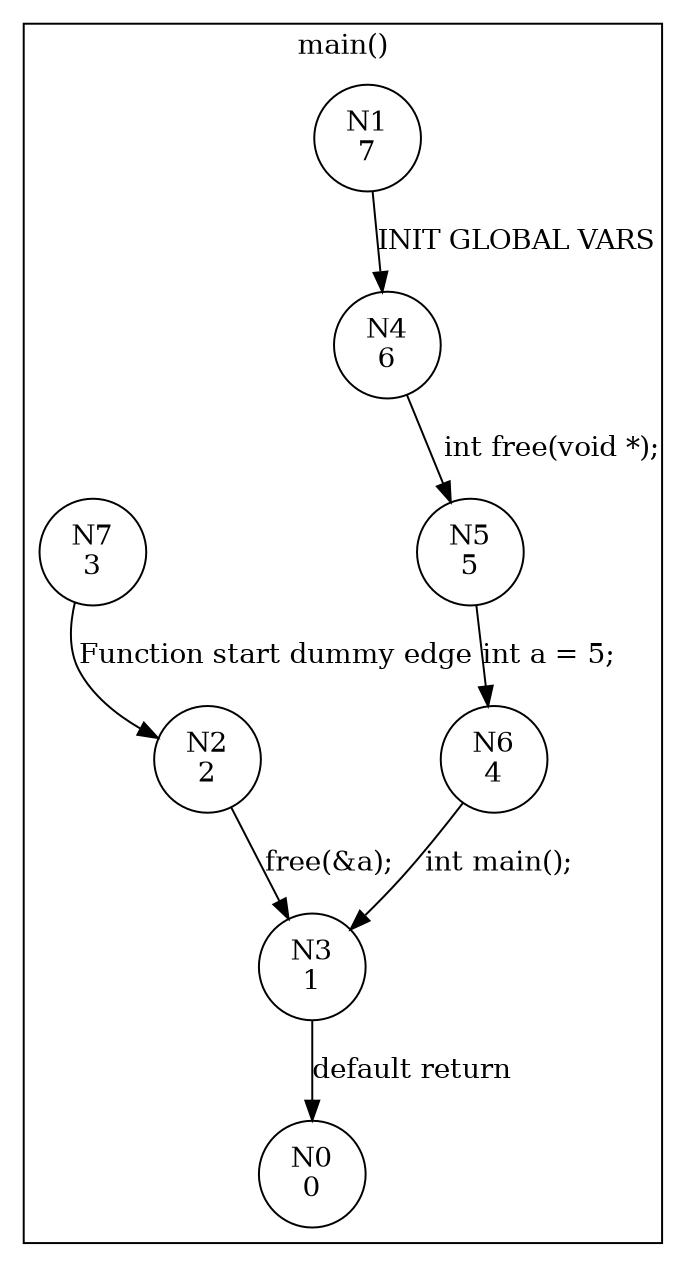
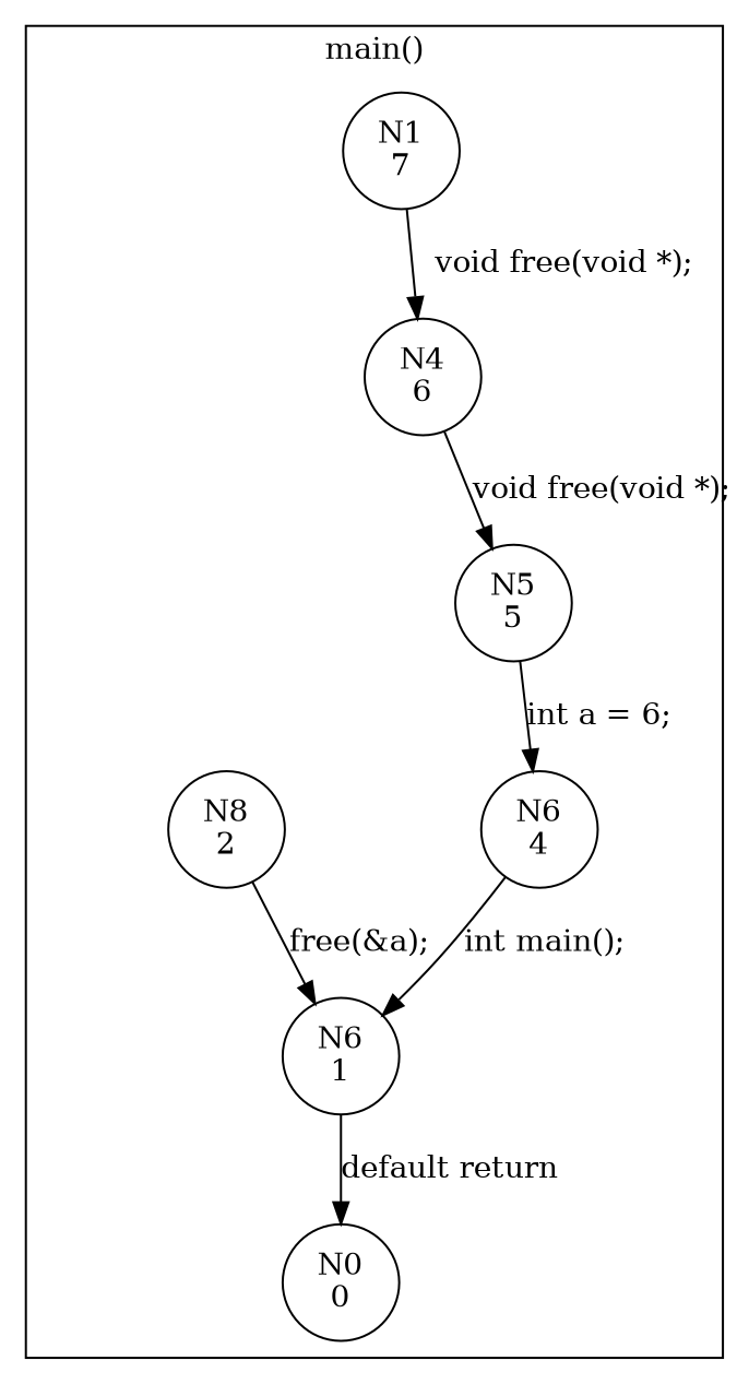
  digraph {
    node [shape=circle]
    n1 [label="N1\n7"]
    n2 [label="N4\n6"]
    n3 [label="N5\n5"]
    n4 [label="N6\n4"]
-   n5 [label="N7\n3"]
-   n6 [label="N2\n2"]
-   n7 [label="N3\n1"]
+   n6 [label="N8\n2"]
+   n7 [label="N6\n1"]
    n8 [label="N0\n0"]
    subgraph cluster_1 {
      label="main()"
      n1
      n2
      n3
      n4
-     n5
      n6
      n7
      n8
    }
-   n1 -> n2 [label="INIT GLOBAL VARS"]
-   n2 -> n3 [label="int free(void *);"]
-   n3 -> n4 [label="int a = 5;"]
+   n1 -> n2 [label="void free(void *);"]
+   n2 -> n3 [label="void free(void *);"]
+   n3 -> n4 [label="int a = 6;"]
    n4 -> n7 [label="int main();"]
-   n5 -> n6 [label="Function start dummy edge"]
    n6 -> n7 [label="free(&a);"]
    n7 -> n8 [label="default return"]
  }
